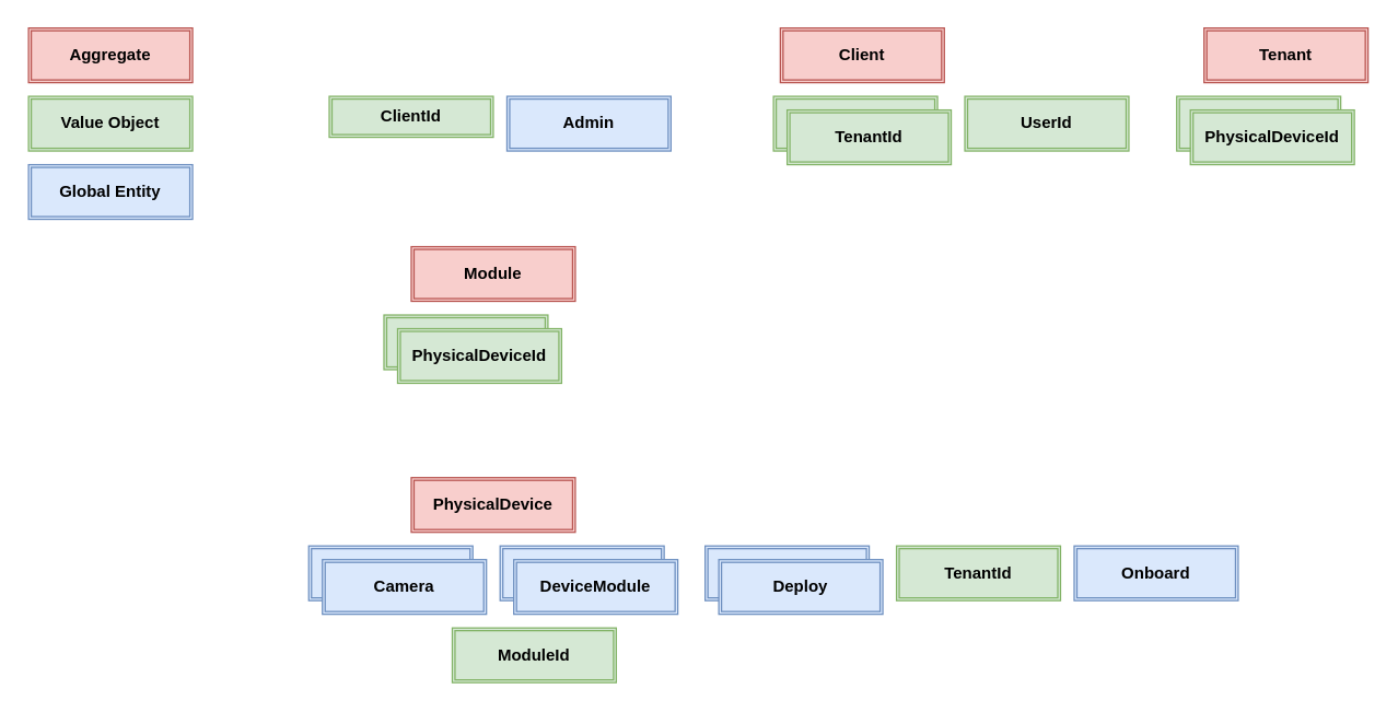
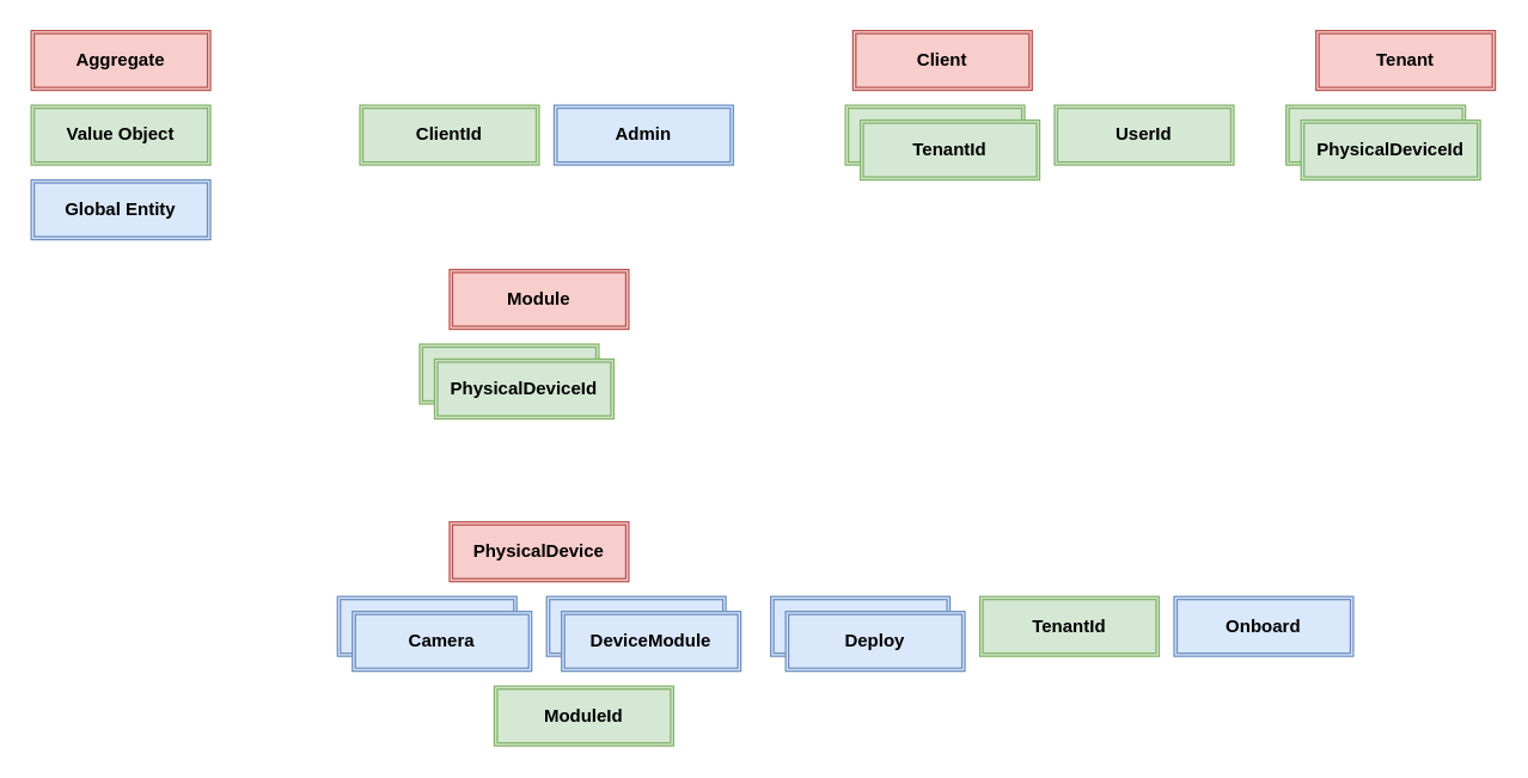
  <mxCell id="0" />
  <mxCell id="1" parent="0" />
  <mxCell id="2" value="Aggregate" style="shape=ext;double=1;rounded=0;whiteSpace=wrap;html=1;fillColor=#f8cecc;strokeColor=#b85450;fontColor=#000000;fontStyle=1" parent="1" vertex="1"><mxGeometry x="20" y="20" width="120" height="40" as="geometry" /></mxCell>
  <mxCell id="3" value="Value Object" style="shape=ext;double=1;rounded=0;whiteSpace=wrap;html=1;fillColor=#d5e8d4;strokeColor=#82b366;fontStyle=1;fontColor=#000000;" parent="1" vertex="1"><mxGeometry x="20" y="70" width="120" height="40" as="geometry" /></mxCell>
  <mxCell id="4" value="Tenant" style="shape=ext;double=1;rounded=0;whiteSpace=wrap;html=1;fillColor=#f8cecc;strokeColor=#b85450;fontStyle=1;fontColor=#000000;" parent="1" vertex="1"><mxGeometry x="880" y="20" width="120" height="40" as="geometry" /></mxCell>
  <mxCell id="5" value="PhysicalDeviceID" style="shape=ext;double=1;rounded=0;whiteSpace=wrap;html=1;fillColor=#d5e8d4;strokeColor=#82b366;fontStyle=1;fontColor=#000000;" parent="1" vertex="1"><mxGeometry x="860" y="70" width="120" height="40" as="geometry" /></mxCell>
  <mxCell id="6" value="PhysicalDevice" style="shape=ext;double=1;rounded=0;whiteSpace=wrap;html=1;fillColor=#f8cecc;strokeColor=#b85450;fontStyle=1;fontColor=#000000;" parent="1" vertex="1"><mxGeometry x="300" y="349" width="120" height="40" as="geometry" /></mxCell>
  <mxCell id="7" value="TenantId" style="shape=ext;double=1;rounded=0;whiteSpace=wrap;html=1;fillColor=#d5e8d4;strokeColor=#82b366;fontStyle=1;fontColor=#000000;" parent="1" vertex="1"><mxGeometry x="655" y="399" width="120" height="40" as="geometry" /></mxCell>
  <mxCell id="8" value="Module" style="shape=ext;double=1;rounded=0;whiteSpace=wrap;html=1;fillColor=#f8cecc;strokeColor=#b85450;fontStyle=1;fontColor=#000000;" parent="1" vertex="1"><mxGeometry x="300" y="180" width="120" height="40" as="geometry" /></mxCell>
  <mxCell id="9" value="PhysicalDeviceId" style="shape=ext;double=1;rounded=0;whiteSpace=wrap;html=1;fillColor=#d5e8d4;strokeColor=#82b366;fontStyle=1;fontColor=#000000;" parent="1" vertex="1"><mxGeometry x="280" y="230" width="120" height="40" as="geometry" /></mxCell>
  <mxCell id="10" value="Deploy" style="shape=ext;double=1;rounded=0;whiteSpace=wrap;html=1;fillColor=#dae8fc;strokeColor=#6c8ebf;fontStyle=1;fontColor=#000000;" parent="1" vertex="1"><mxGeometry x="515" y="399" width="120" height="40" as="geometry" /></mxCell>
- <mxCell id="11" value="ClientId" style="shape=ext;double=1;rounded=0;whiteSpace=wrap;html=1;fillColor=#d5e8d4;strokeColor=#82b366;fontStyle=1;fontColor=#000000;" parent="1" vertex="1"><mxGeometry x="240" y="70" width="120" height="30" as="geometry" /></mxCell>
+ <mxCell id="11" value="ClientId" style="shape=ext;double=1;rounded=0;whiteSpace=wrap;html=1;fillColor=#d5e8d4;strokeColor=#82b366;fontStyle=1;fontColor=#000000;" parent="1" vertex="1"><mxGeometry x="240" y="70" width="120" height="40" as="geometry" /></mxCell>
  <mxCell id="12" value="Admin" style="shape=ext;double=1;rounded=0;whiteSpace=wrap;html=1;fillColor=#dae8fc;strokeColor=#6c8ebf;fontStyle=1;fontColor=#000000;" parent="1" vertex="1"><mxGeometry x="370" y="70" width="120" height="40" as="geometry" /></mxCell>
  <mxCell id="13" value="Client" style="shape=ext;double=1;rounded=0;whiteSpace=wrap;html=1;fillColor=#f8cecc;strokeColor=#b85450;fontStyle=1;fontColor=#000000;" parent="1" vertex="1"><mxGeometry x="570" y="20" width="120" height="40" as="geometry" /></mxCell>
  <mxCell id="14" value="PhysicalDeviceId" style="shape=ext;double=1;rounded=0;whiteSpace=wrap;html=1;fillColor=#d5e8d4;strokeColor=#82b366;fontStyle=1;fontColor=#000000;" parent="1" vertex="1"><mxGeometry x="870" y="80" width="120" height="40" as="geometry" /></mxCell>
  <mxCell id="15" value="Camera" style="shape=ext;double=1;rounded=0;whiteSpace=wrap;html=1;fillColor=#dae8fc;strokeColor=#6c8ebf;fontStyle=1;fontColor=#000000;" parent="1" vertex="1"><mxGeometry x="225" y="399" width="120" height="40" as="geometry" /></mxCell>
  <mxCell id="16" value="TenantId" style="shape=ext;double=1;rounded=0;whiteSpace=wrap;html=1;fillColor=#d5e8d4;strokeColor=#82b366;fontStyle=1;fontColor=#000000;" parent="1" vertex="1"><mxGeometry x="565" y="70" width="120" height="40" as="geometry" /></mxCell>
  <mxCell id="17" value="Global Entity" style="shape=ext;double=1;rounded=0;whiteSpace=wrap;html=1;fillColor=#dae8fc;strokeColor=#6c8ebf;fontStyle=1;fontColor=#000000;" parent="1" vertex="1"><mxGeometry x="20" y="120" width="120" height="40" as="geometry" /></mxCell>
  <mxCell id="18" value="Deploy" style="shape=ext;double=1;rounded=0;whiteSpace=wrap;html=1;fillColor=#dae8fc;strokeColor=#6c8ebf;fontStyle=1;fontColor=#000000;" parent="1" vertex="1"><mxGeometry x="525" y="409" width="120" height="40" as="geometry" /></mxCell>
  <mxCell id="19" value="TenantId" style="shape=ext;double=1;rounded=0;whiteSpace=wrap;html=1;fillColor=#d5e8d4;strokeColor=#82b366;fontStyle=1;fontColor=#000000;" parent="1" vertex="1"><mxGeometry x="575" y="80" width="120" height="40" as="geometry" /></mxCell>
  <mxCell id="20" value="PhysicalDeviceId" style="shape=ext;double=1;rounded=0;whiteSpace=wrap;html=1;fillColor=#d5e8d4;strokeColor=#82b366;fontStyle=1;fontColor=#000000;" parent="1" vertex="1"><mxGeometry x="290" y="240" width="120" height="40" as="geometry" /></mxCell>
  <mxCell id="21" value="Onboard" style="shape=ext;double=1;rounded=0;whiteSpace=wrap;html=1;fillColor=#dae8fc;strokeColor=#6c8ebf;fontStyle=1;fontColor=#000000;" parent="1" vertex="1"><mxGeometry x="785" y="399" width="120" height="40" as="geometry" /></mxCell>
  <mxCell id="22" value="Camera" style="shape=ext;double=1;rounded=0;whiteSpace=wrap;html=1;fillColor=#dae8fc;strokeColor=#6c8ebf;fontStyle=1;fontColor=#000000;" parent="1" vertex="1"><mxGeometry x="235" y="409" width="120" height="40" as="geometry" /></mxCell>
  <mxCell id="23" value="DeviceModule" style="shape=ext;double=1;rounded=0;whiteSpace=wrap;html=1;fillColor=#dae8fc;strokeColor=#6c8ebf;fontStyle=1;fontColor=#000000;" parent="1" vertex="1"><mxGeometry x="365" y="399" width="120" height="40" as="geometry" /></mxCell>
  <mxCell id="24" value="DeviceModule" style="shape=ext;double=1;rounded=0;whiteSpace=wrap;html=1;fillColor=#dae8fc;strokeColor=#6c8ebf;fontStyle=1;fontColor=#000000;" parent="1" vertex="1"><mxGeometry x="375" y="409" width="120" height="40" as="geometry" /></mxCell>
  <mxCell id="25" value="ModuleId" style="shape=ext;double=1;rounded=0;whiteSpace=wrap;html=1;fillColor=#d5e8d4;strokeColor=#82b366;fontStyle=1;fontColor=#000000;" parent="1" vertex="1"><mxGeometry x="330" y="459" width="120" height="40" as="geometry" /></mxCell>
  <mxCell id="26" value="UserId" style="shape=ext;double=1;rounded=0;whiteSpace=wrap;html=1;fillColor=#d5e8d4;strokeColor=#82b366;fontStyle=1;fontColor=#000000;" vertex="1" parent="1"><mxGeometry x="705" y="70" width="120" height="40" as="geometry" /></mxCell>
